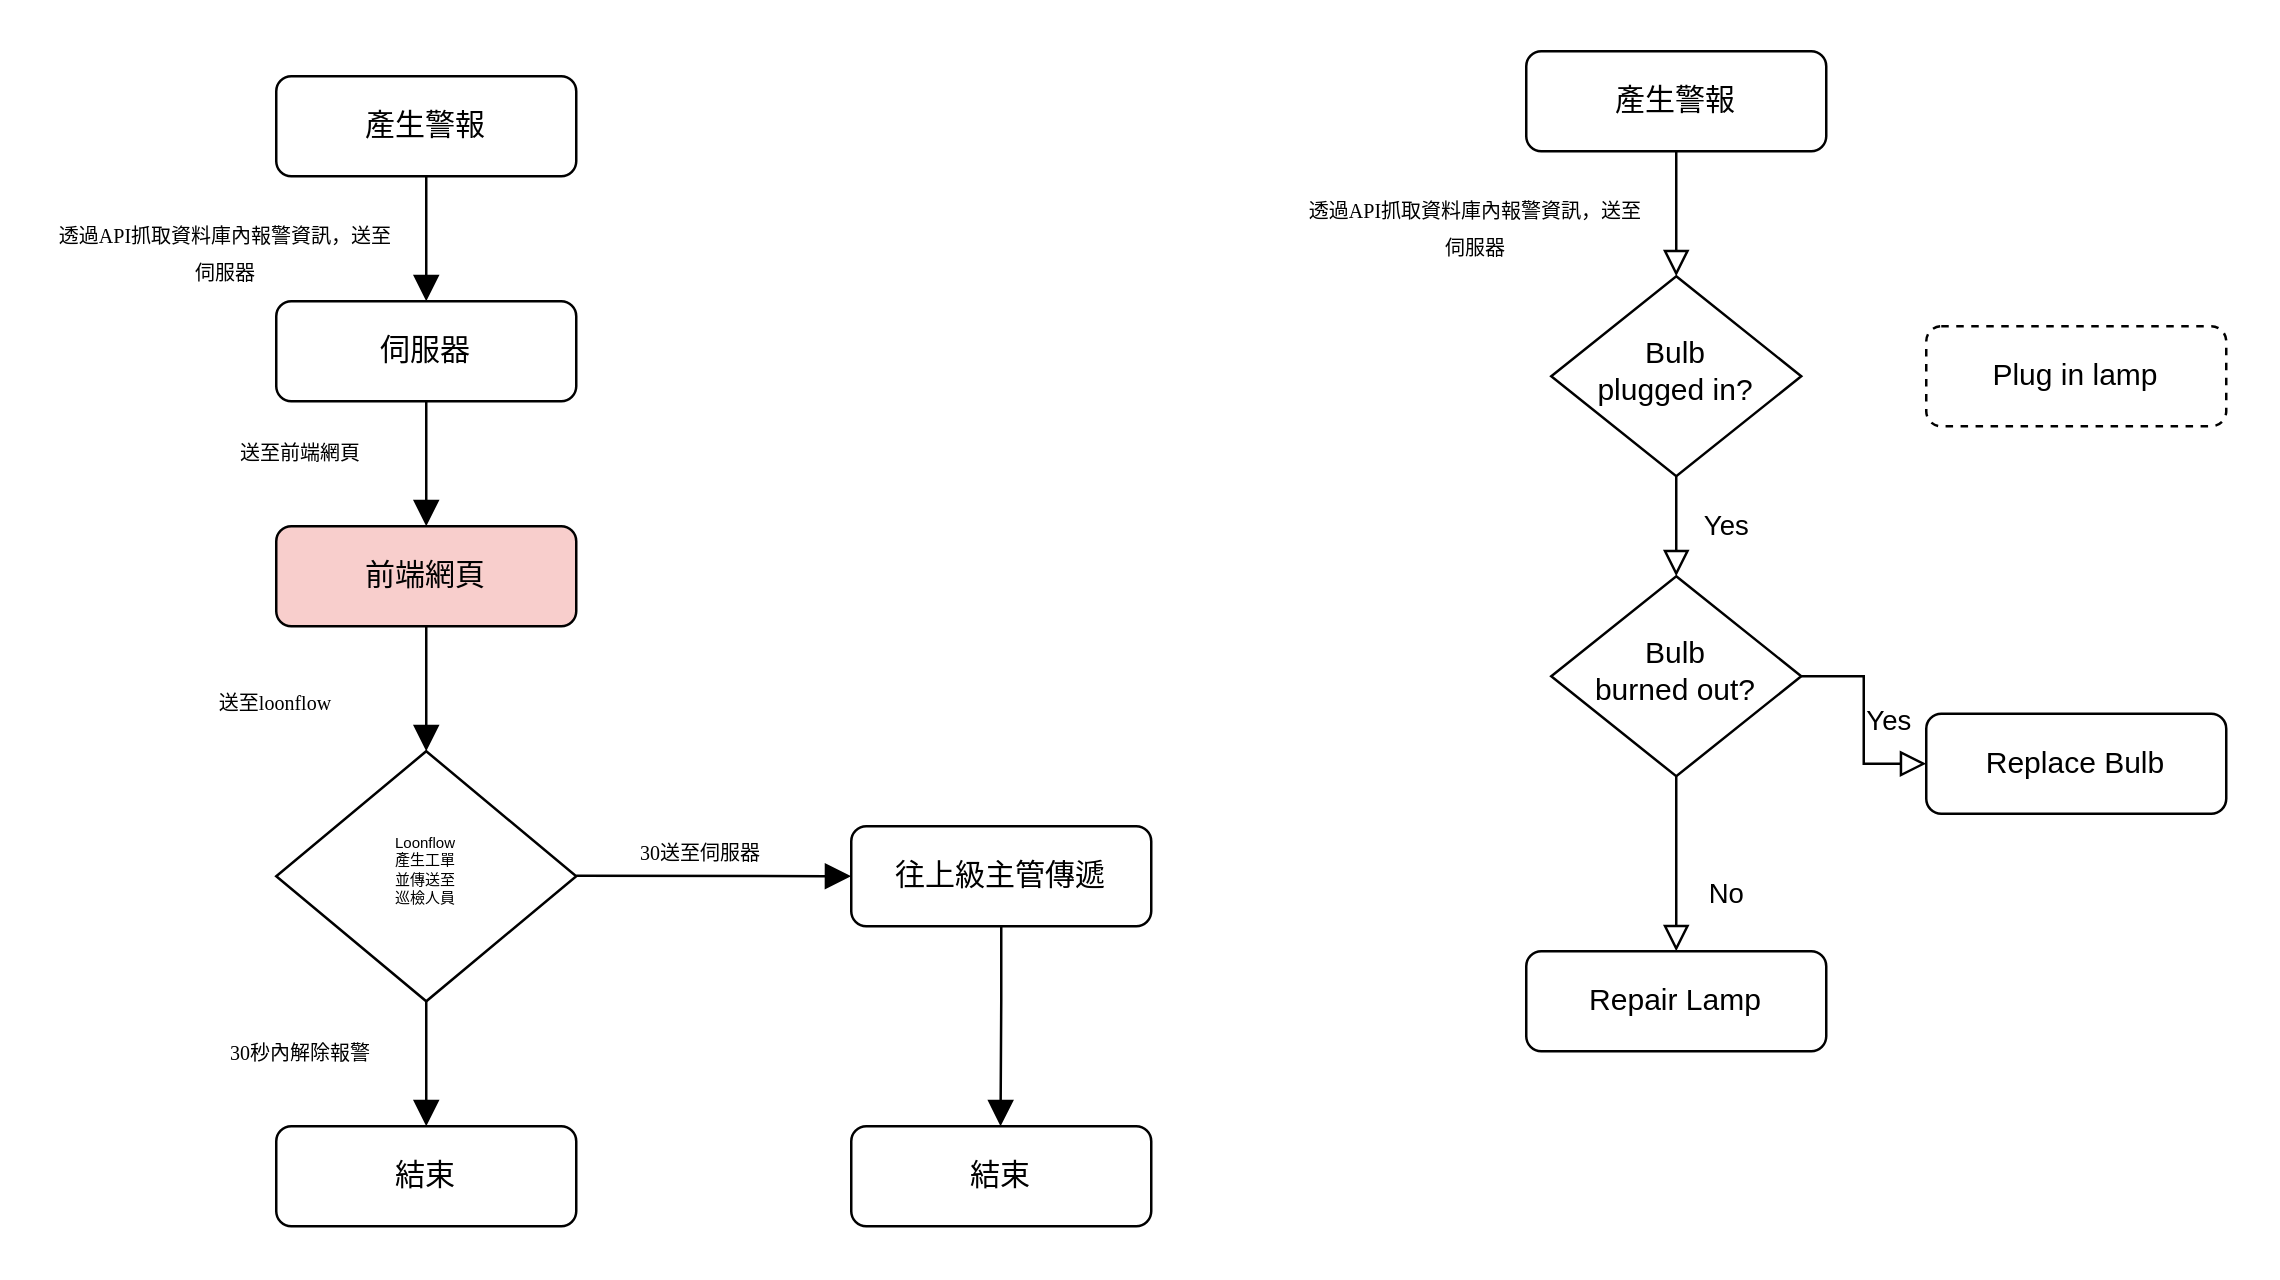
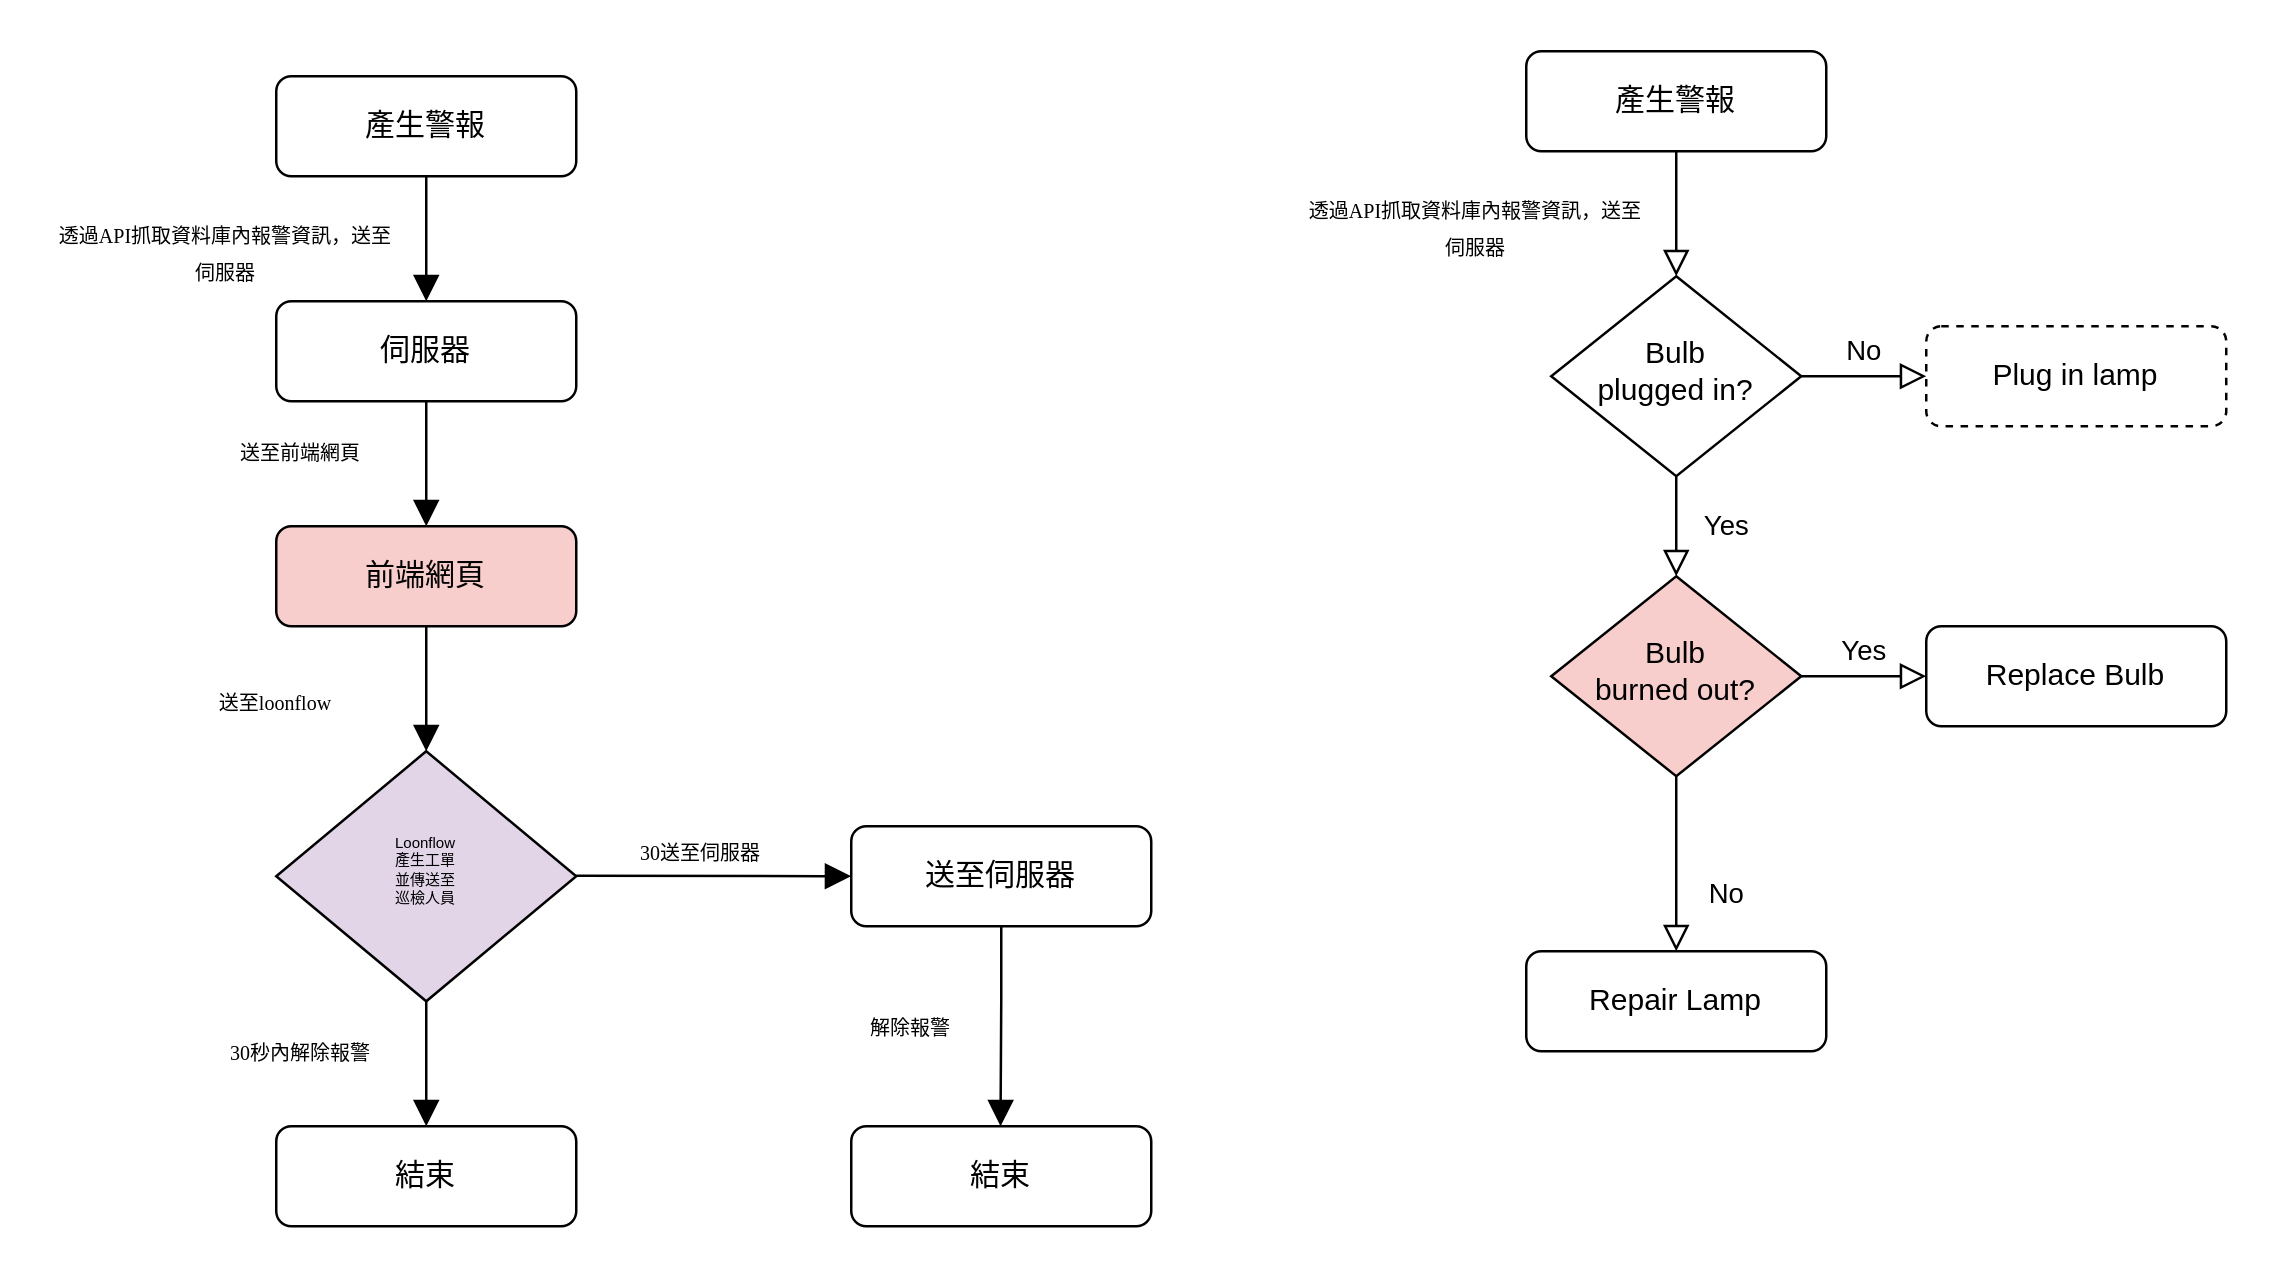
  <mxCell id="0" />
  <mxCell id="1" parent="0" />
  <mxCell id="2" value="" style="rounded=0;html=1;jettySize=auto;orthogonalLoop=1;fontSize=11;endArrow=block;endFill=1;endSize=8;strokeWidth=1;shadow=0;labelBackgroundColor=none;edgeStyle=orthogonalEdgeStyle;" parent="1" source="3" edge="1"><mxGeometry relative="1" as="geometry"><mxPoint x="170" y="120" as="targetPoint" /></mxGeometry></mxCell>
  <mxCell id="3" value="產生警報" style="rounded=1;whiteSpace=wrap;html=1;fontSize=12;glass=0;strokeWidth=1;shadow=0;" parent="1" vertex="1"><mxGeometry x="110" y="30" width="120" height="40" as="geometry" /></mxCell>
  <mxCell id="4" value="" style="rounded=0;html=1;jettySize=auto;orthogonalLoop=1;fontSize=11;endArrow=block;endFill=1;endSize=8;strokeWidth=1;shadow=0;labelBackgroundColor=none;edgeStyle=orthogonalEdgeStyle;" parent="1" edge="1"><mxGeometry x="-0.333" y="-30" relative="1" as="geometry"><mxPoint as="offset" /><mxPoint x="170" y="200" as="sourcePoint" /><mxPoint x="170" y="210" as="targetPoint" /><Array as="points"><mxPoint x="170" y="160" /><mxPoint x="170" y="160" /></Array></mxGeometry></mxCell>
  <mxCell id="5" value="&lt;p style=&quot;margin-top: 0pt ; margin-bottom: 0pt ; margin-left: 0in ; direction: ltr ; unicode-bidi: embed ; word-break: normal&quot;&gt;&lt;font face=&quot;microsoft jhenghei light&quot;&gt;&lt;span style=&quot;font-size: 8px&quot;&gt;透過API抓取資料庫內報警資訊，送至伺服器&lt;/span&gt;&lt;/font&gt;&lt;/p&gt;" style="text;html=1;strokeColor=none;fillColor=none;align=center;verticalAlign=middle;whiteSpace=wrap;rounded=0;" vertex="1" parent="1"><mxGeometry x="20" y="90" width="140" height="20" as="geometry" /></mxCell>
  <mxCell id="6" value="" style="rounded=0;html=1;jettySize=auto;orthogonalLoop=1;fontSize=11;endArrow=block;endFill=0;endSize=8;strokeWidth=1;shadow=0;labelBackgroundColor=none;edgeStyle=orthogonalEdgeStyle;" edge="1" source="7" target="10" parent="1"><mxGeometry relative="1" as="geometry" /></mxCell>
  <mxCell id="7" value="產生警報" style="rounded=1;whiteSpace=wrap;html=1;fontSize=12;glass=0;strokeWidth=1;shadow=0;" vertex="1" parent="1"><mxGeometry x="610" y="20" width="120" height="40" as="geometry" /></mxCell>
  <mxCell id="8" value="Yes" style="rounded=0;html=1;jettySize=auto;orthogonalLoop=1;fontSize=11;endArrow=block;endFill=0;endSize=8;strokeWidth=1;shadow=0;labelBackgroundColor=none;edgeStyle=orthogonalEdgeStyle;" edge="1" source="10" target="14" parent="1"><mxGeometry y="20" relative="1" as="geometry"><mxPoint as="offset" /></mxGeometry></mxCell>
+ <mxCell id="9" value="No" style="edgeStyle=orthogonalEdgeStyle;rounded=0;html=1;jettySize=auto;orthogonalLoop=1;fontSize=11;endArrow=block;endFill=0;endSize=8;strokeWidth=1;shadow=0;labelBackgroundColor=none;" edge="1" source="10" target="11" parent="1"><mxGeometry y="10" relative="1" as="geometry"><mxPoint as="offset" /></mxGeometry></mxCell>
  <mxCell id="10" value="Bulb&lt;br&gt;plugged in?" style="rhombus;whiteSpace=wrap;html=1;shadow=0;fontFamily=Helvetica;fontSize=12;align=center;strokeWidth=1;spacing=6;spacingTop=-4;" vertex="1" parent="1"><mxGeometry x="620" y="110" width="100" height="80" as="geometry" /></mxCell>
  <mxCell id="11" value="Plug in lamp" style="rounded=1;whiteSpace=wrap;html=1;fontSize=12;glass=0;strokeWidth=1;shadow=0;dashed=1;" vertex="1" parent="1"><mxGeometry x="770" y="130" width="120" height="40" as="geometry" /></mxCell>
  <mxCell id="12" value="No" style="rounded=0;html=1;jettySize=auto;orthogonalLoop=1;fontSize=11;endArrow=block;endFill=0;endSize=8;strokeWidth=1;shadow=0;labelBackgroundColor=none;edgeStyle=orthogonalEdgeStyle;" edge="1" source="14" target="15" parent="1"><mxGeometry x="0.333" y="20" relative="1" as="geometry"><mxPoint as="offset" /></mxGeometry></mxCell>
  <mxCell id="13" value="Yes" style="edgeStyle=orthogonalEdgeStyle;rounded=0;html=1;jettySize=auto;orthogonalLoop=1;fontSize=11;endArrow=block;endFill=0;endSize=8;strokeWidth=1;shadow=0;labelBackgroundColor=none;" edge="1" source="14" target="16" parent="1"><mxGeometry y="10" relative="1" as="geometry"><mxPoint as="offset" /></mxGeometry></mxCell>
- <mxCell id="14" value="Bulb&lt;br&gt;burned out?" style="rhombus;whiteSpace=wrap;html=1;shadow=0;fontFamily=Helvetica;fontSize=12;align=center;strokeWidth=1;spacing=6;spacingTop=-4;" vertex="1" parent="1"><mxGeometry x="620" y="230" width="100" height="80" as="geometry" /></mxCell>
+ <mxCell id="14" value="Bulb&lt;br&gt;burned out?" style="rhombus;whiteSpace=wrap;html=1;shadow=0;fontFamily=Helvetica;fontSize=12;align=center;strokeWidth=1;spacing=6;spacingTop=-4;fillColor=#f8cecc;" vertex="1" parent="1"><mxGeometry x="620" y="230" width="100" height="80" as="geometry" /></mxCell>
  <mxCell id="15" value="Repair Lamp" style="rounded=1;whiteSpace=wrap;html=1;fontSize=12;glass=0;strokeWidth=1;shadow=0;" vertex="1" parent="1"><mxGeometry x="610" y="380" width="120" height="40" as="geometry" /></mxCell>
- <mxCell id="16" value="Replace Bulb" style="rounded=1;whiteSpace=wrap;html=1;fontSize=12;glass=0;strokeWidth=1;shadow=0;" vertex="1" parent="1"><mxGeometry x="770" y="285" width="120" height="40" as="geometry" /></mxCell>
+ <mxCell id="16" value="Replace Bulb" style="rounded=1;whiteSpace=wrap;html=1;fontSize=12;glass=0;strokeWidth=1;shadow=0;" vertex="1" parent="1"><mxGeometry x="770" y="250" width="120" height="40" as="geometry" /></mxCell>
  <mxCell id="17" value="&lt;p style=&quot;margin-top: 0pt ; margin-bottom: 0pt ; margin-left: 0in ; direction: ltr ; unicode-bidi: embed ; word-break: normal&quot;&gt;&lt;font face=&quot;microsoft jhenghei light&quot;&gt;&lt;span style=&quot;font-size: 8px&quot;&gt;透過API抓取資料庫內報警資訊，送至伺服器&lt;/span&gt;&lt;/font&gt;&lt;/p&gt;" style="text;html=1;strokeColor=none;fillColor=none;align=center;verticalAlign=middle;whiteSpace=wrap;rounded=0;" vertex="1" parent="1"><mxGeometry x="520" y="80" width="140" height="20" as="geometry" /></mxCell>
  <mxCell id="18" value="伺服器" style="rounded=1;whiteSpace=wrap;html=1;fontSize=12;glass=0;strokeWidth=1;shadow=0;" vertex="1" parent="1"><mxGeometry x="110" y="120" width="120" height="40" as="geometry" /></mxCell>
  <mxCell id="19" value="&lt;p style=&quot;margin-top: 0pt ; margin-bottom: 0pt ; margin-left: 0in ; direction: ltr ; unicode-bidi: embed ; word-break: normal&quot;&gt;&lt;font face=&quot;microsoft jhenghei light&quot;&gt;&lt;span style=&quot;font-size: 8px&quot;&gt;送至前端網頁&lt;/span&gt;&lt;/font&gt;&lt;/p&gt;" style="text;html=1;strokeColor=none;fillColor=none;align=center;verticalAlign=middle;whiteSpace=wrap;rounded=0;" vertex="1" parent="1"><mxGeometry x="70" y="170" width="100" height="20" as="geometry" /></mxCell>
  <mxCell id="20" value="&lt;div&gt;前端網頁&lt;/div&gt;" style="rounded=1;whiteSpace=wrap;html=1;fontSize=12;glass=0;strokeWidth=1;shadow=0;fillColor=#f8cecc;" vertex="1" parent="1"><mxGeometry x="110" y="210" width="120" height="40" as="geometry" /></mxCell>
  <mxCell id="21" value="&lt;p style=&quot;margin-top: 0pt ; margin-bottom: 0pt ; margin-left: 0in ; direction: ltr ; unicode-bidi: embed ; word-break: normal&quot;&gt;&lt;font face=&quot;microsoft jhenghei light&quot;&gt;&lt;span style=&quot;font-size: 8px&quot;&gt;送至loonflow&lt;/span&gt;&lt;/font&gt;&lt;/p&gt;" style="text;html=1;strokeColor=none;fillColor=none;align=center;verticalAlign=middle;whiteSpace=wrap;rounded=0;" vertex="1" parent="1"><mxGeometry x="60" y="270" width="100" height="20" as="geometry" /></mxCell>
  <mxCell id="22" value="" style="rounded=0;html=1;jettySize=auto;orthogonalLoop=1;fontSize=11;endArrow=block;endFill=1;endSize=8;strokeWidth=1;shadow=0;labelBackgroundColor=none;edgeStyle=orthogonalEdgeStyle;" edge="1" parent="1"><mxGeometry x="-0.333" y="-30" relative="1" as="geometry"><mxPoint as="offset" /><mxPoint x="170" y="290" as="sourcePoint" /><mxPoint x="170" y="300" as="targetPoint" /><Array as="points"><mxPoint x="170" y="250" /><mxPoint x="170" y="250" /></Array></mxGeometry></mxCell>
- <mxCell id="23" value="&lt;font style=&quot;font-size: 6px;&quot;&gt;Loonflow&lt;br style=&quot;font-size: 6px;&quot;&gt;產生工單&lt;br style=&quot;font-size: 6px;&quot;&gt;並傳送至&lt;br style=&quot;font-size: 6px;&quot;&gt;巡檢人員&lt;/font&gt;" style="rhombus;whiteSpace=wrap;html=1;shadow=0;fontFamily=Helvetica;fontSize=6;align=center;strokeWidth=1;spacing=6;spacingTop=-4;" vertex="1" parent="1"><mxGeometry x="110" y="300" width="120" height="100" as="geometry" /></mxCell>
+ <mxCell id="23" value="&lt;font style=&quot;font-size: 6px;&quot;&gt;Loonflow&lt;br style=&quot;font-size: 6px;&quot;&gt;產生工單&lt;br style=&quot;font-size: 6px;&quot;&gt;並傳送至&lt;br style=&quot;font-size: 6px;&quot;&gt;巡檢人員&lt;/font&gt;" style="rhombus;whiteSpace=wrap;html=1;shadow=0;fontFamily=Helvetica;fontSize=6;align=center;strokeWidth=1;spacing=6;spacingTop=-4;fillColor=#e1d5e7;" vertex="1" parent="1"><mxGeometry x="110" y="300" width="120" height="100" as="geometry" /></mxCell>
  <mxCell id="24" value="" style="rounded=0;html=1;jettySize=auto;orthogonalLoop=1;fontSize=11;endArrow=block;endFill=1;endSize=8;strokeWidth=1;shadow=0;labelBackgroundColor=none;" edge="1" parent="1"><mxGeometry x="-0.333" y="-30" relative="1" as="geometry"><mxPoint as="offset" /><mxPoint x="230" y="349.76" as="sourcePoint" /><mxPoint x="340" y="350" as="targetPoint" /></mxGeometry></mxCell>
  <mxCell id="25" value="&lt;p style=&quot;margin-top: 0pt ; margin-bottom: 0pt ; margin-left: 0in ; direction: ltr ; unicode-bidi: embed ; word-break: normal&quot;&gt;&lt;font face=&quot;microsoft jhenghei light&quot;&gt;&lt;span style=&quot;font-size: 8px&quot;&gt;30送至伺服器&lt;/span&gt;&lt;/font&gt;&lt;/p&gt;" style="text;html=1;strokeColor=none;fillColor=none;align=center;verticalAlign=middle;whiteSpace=wrap;rounded=0;" vertex="1" parent="1"><mxGeometry x="220" y="330" width="120" height="20" as="geometry" /></mxCell>
- <mxCell id="26" value="&lt;div&gt;往上級主管傳遞&lt;/div&gt;" style="rounded=1;whiteSpace=wrap;html=1;fontSize=12;glass=0;strokeWidth=1;shadow=0;" vertex="1" parent="1"><mxGeometry x="340" y="330" width="120" height="40" as="geometry" /></mxCell>
+ <mxCell id="26" value="&lt;div&gt;送至伺服器&lt;/div&gt;" style="rounded=1;whiteSpace=wrap;html=1;fontSize=12;glass=0;strokeWidth=1;shadow=0;" vertex="1" parent="1"><mxGeometry x="340" y="330" width="120" height="40" as="geometry" /></mxCell>
  <mxCell id="27" value="" style="rounded=0;html=1;jettySize=auto;orthogonalLoop=1;fontSize=11;endArrow=block;endFill=1;endSize=8;strokeWidth=1;shadow=0;labelBackgroundColor=none;edgeStyle=orthogonalEdgeStyle;" edge="1" parent="1"><mxGeometry x="-0.333" y="-30" relative="1" as="geometry"><mxPoint as="offset" /><mxPoint x="170" y="440" as="sourcePoint" /><mxPoint x="170" y="450" as="targetPoint" /><Array as="points"><mxPoint x="170" y="400" /><mxPoint x="170" y="400" /></Array></mxGeometry></mxCell>
  <mxCell id="28" value="&lt;p style=&quot;margin-top: 0pt ; margin-bottom: 0pt ; margin-left: 0in ; direction: ltr ; unicode-bidi: embed ; word-break: normal&quot;&gt;&lt;font face=&quot;microsoft jhenghei light&quot;&gt;&lt;span style=&quot;font-size: 8px&quot;&gt;30秒內解除報警&lt;/span&gt;&lt;/font&gt;&lt;/p&gt;" style="text;html=1;strokeColor=none;fillColor=none;align=center;verticalAlign=middle;whiteSpace=wrap;rounded=0;" vertex="1" parent="1"><mxGeometry x="70" y="410" width="100" height="20" as="geometry" /></mxCell>
  <mxCell id="29" value="結束" style="rounded=1;whiteSpace=wrap;html=1;fontSize=12;glass=0;strokeWidth=1;shadow=0;" vertex="1" parent="1"><mxGeometry x="110" y="450" width="120" height="40" as="geometry" /></mxCell>
  <mxCell id="30" value="" style="rounded=0;html=1;jettySize=auto;orthogonalLoop=1;fontSize=11;endArrow=block;endFill=1;endSize=8;strokeWidth=1;shadow=0;labelBackgroundColor=none;edgeStyle=orthogonalEdgeStyle;exitX=0.5;exitY=1;exitDx=0;exitDy=0;" edge="1" parent="1" source="26"><mxGeometry x="-0.333" y="-30" relative="1" as="geometry"><mxPoint as="offset" /><mxPoint x="399.71" y="440" as="sourcePoint" /><mxPoint x="399.71" y="450" as="targetPoint" /><Array as="points"><mxPoint x="400" y="400" /></Array></mxGeometry></mxCell>
  <mxCell id="31" value="結束" style="rounded=1;whiteSpace=wrap;html=1;fontSize=12;glass=0;strokeWidth=1;shadow=0;" vertex="1" parent="1"><mxGeometry x="340" y="450" width="120" height="40" as="geometry" /></mxCell>
+ <mxCell id="32" value="&lt;p style=&quot;margin-top: 0pt ; margin-bottom: 0pt ; margin-left: 0in ; direction: ltr ; unicode-bidi: embed ; word-break: normal&quot;&gt;&lt;font face=&quot;microsoft jhenghei light&quot;&gt;&lt;span style=&quot;font-size: 8px&quot;&gt;解除報警&lt;/span&gt;&lt;/font&gt;&lt;/p&gt;" style="text;html=1;strokeColor=none;fillColor=none;align=center;verticalAlign=middle;whiteSpace=wrap;rounded=0;" vertex="1" parent="1"><mxGeometry x="334" y="400" width="60" height="20" as="geometry" /></mxCell>
